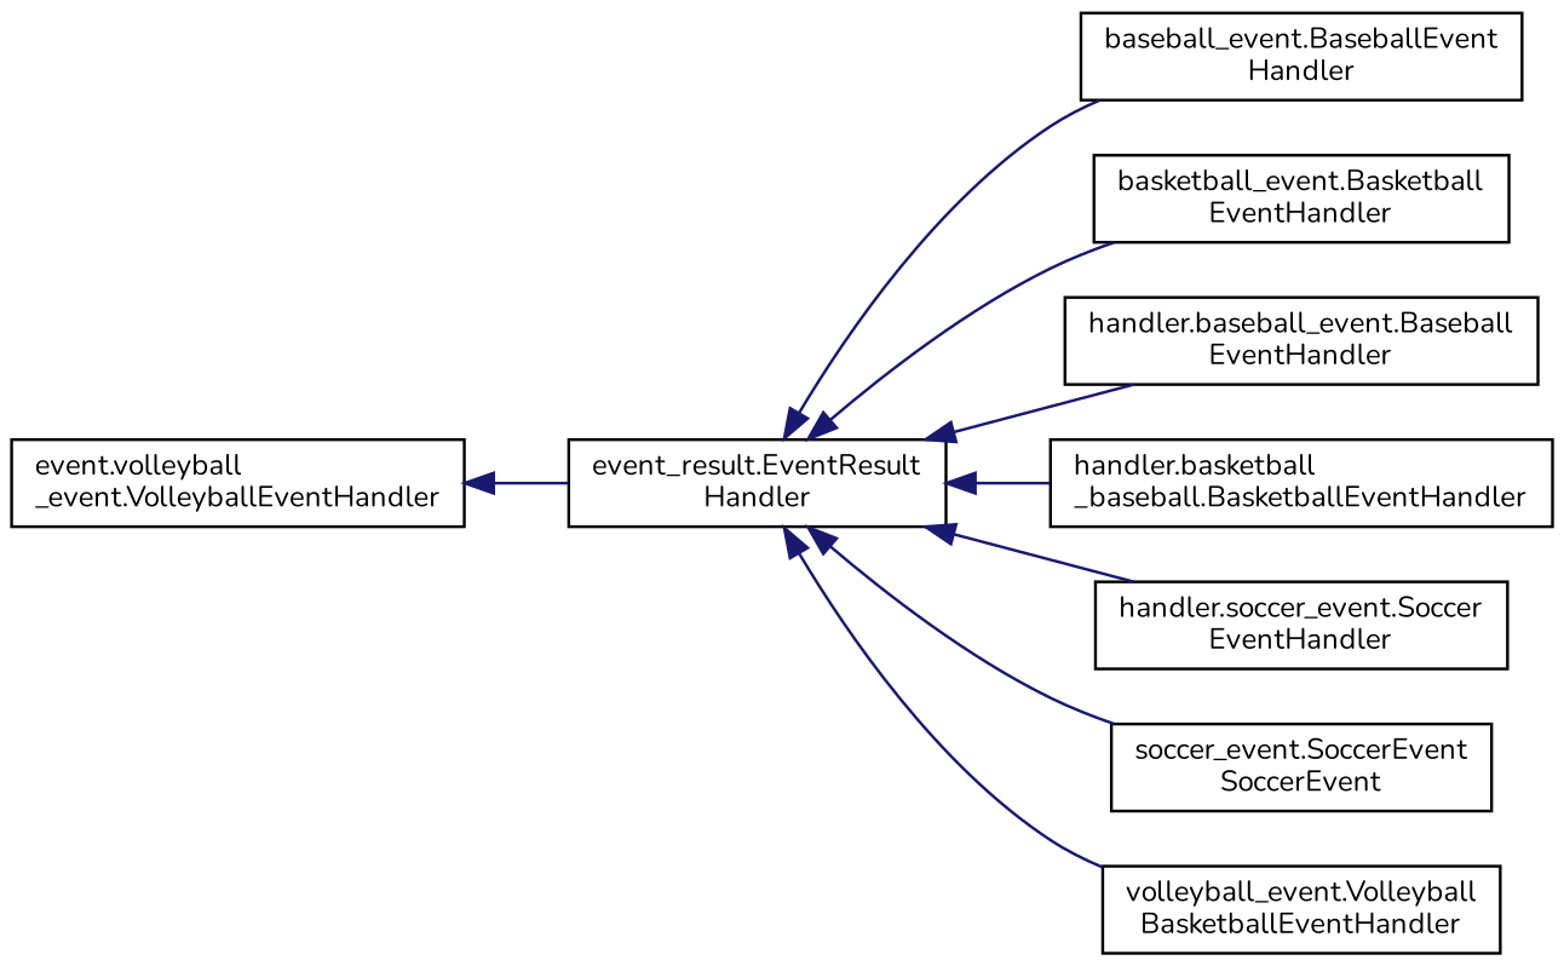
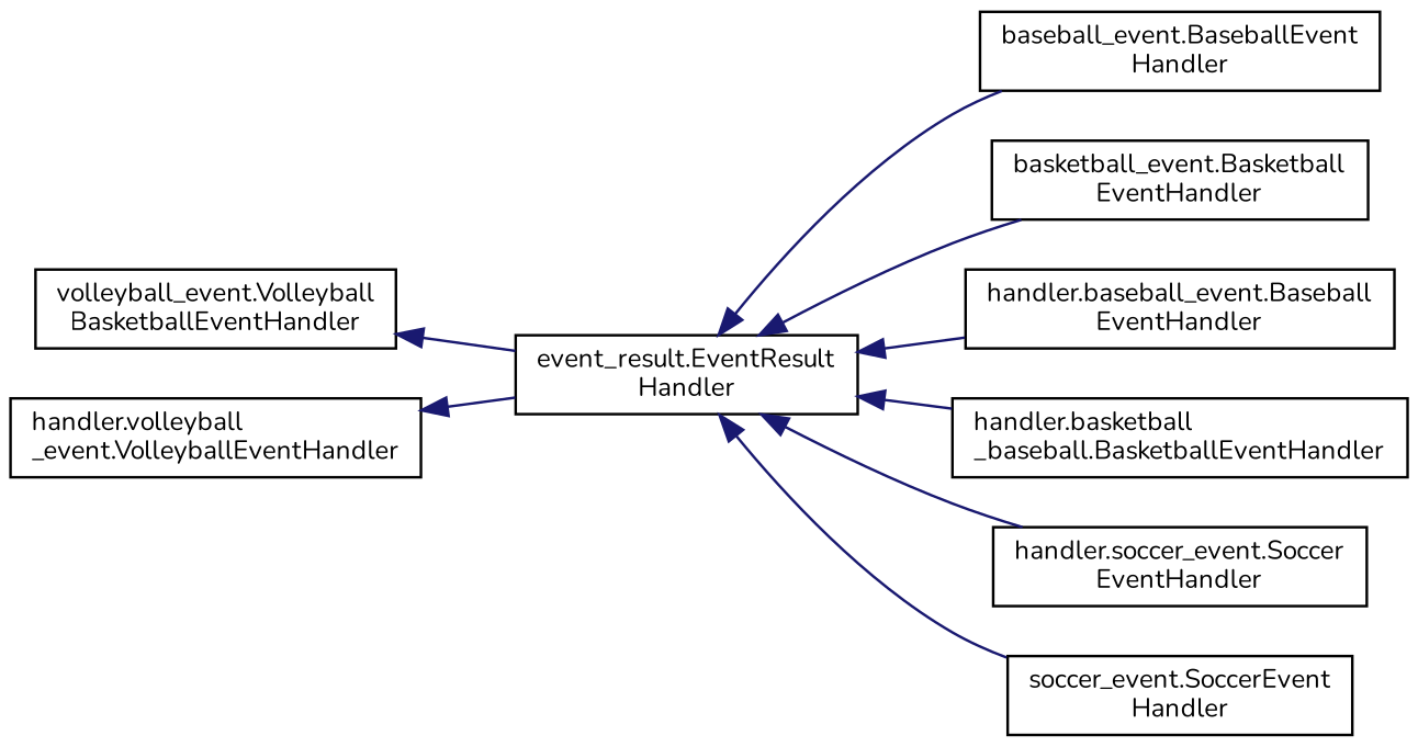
  digraph {
    fontname=Nunito
    rankdir=LR
    node [color=black fillcolor=white fontname=Nunito fontsize=10 shape=record style=filled]
    edge [color=midnightblue dir=back fontname=Nunito fontsize=10 labelfontname=Helvetica labelfontsize=10 style=solid]
    n1 [height=0.2 label="event_result.EventResult\lHandler" width=0.4]
    n2 [height=0.2 label="baseball_event.BaseballEvent\lHandler" width=0.4]
    n3 [height=0.2 label="basketball_event.Basketball\lEventHandler" width=0.4]
    n4 [height=0.2 label="handler.baseball_event.Baseball\lEventHandler" width=0.4]
    n5 [height=0.2 label="handler.basketball\l_baseball.BasketballEventHandler" width=0.4]
    n6 [height=0.2 label="handler.soccer_event.Soccer\lEventHandler" width=0.4]
-   n7 [height=0.2 label="soccer_event.SoccerEvent\lSoccerEvent" width=0.4]
+   n7 [height=0.2 label="soccer_event.SoccerEvent\lHandler" width=0.4]
    n8 [height=0.2 label="volleyball_event.Volleyball\lBasketballEventHandler" width=0.4]
-   n9 [height=0.2 label="event.volleyball\l_event.VolleyballEventHandler" width=0.4]
+   n9 [height=0.2 label="handler.volleyball\l_event.VolleyballEventHandler" width=0.4]
    n1 -> n2
    n1 -> n3
    n1 -> n4
    n1 -> n5
    n1 -> n6
    n1 -> n7
-   n1 -> n8
+   n8 -> n1
    n9 -> n1
  }
